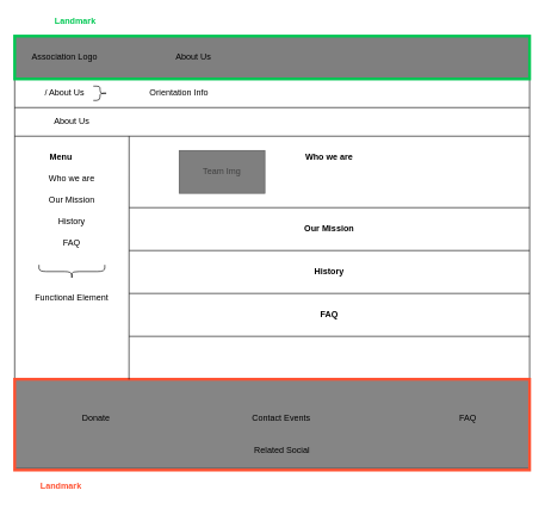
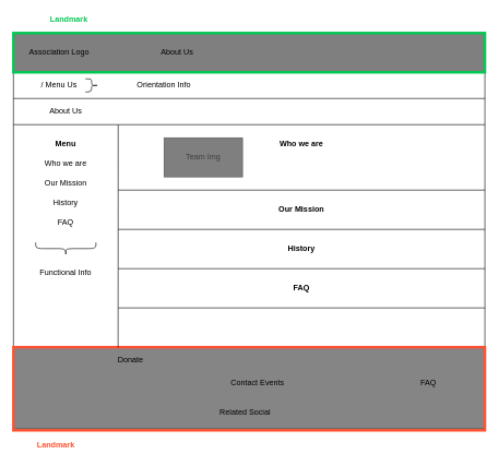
  <mxCell id="0" />
  <mxCell id="1" parent="0" />
  <mxCell id="2" value="" style="rounded=0;whiteSpace=wrap;html=1;fillColor=#000000;gradientColor=none;opacity=50;" vertex="1" parent="1"><mxGeometry x="20" y="50" width="720" height="60" as="geometry" /></mxCell>
  <mxCell id="3" value="Association Logo" style="text;html=1;strokeColor=none;fillColor=none;align=center;verticalAlign=middle;whiteSpace=wrap;rounded=0;" vertex="1" parent="1"><mxGeometry x="25" y="70" width="130" height="20" as="geometry" /></mxCell>
  <mxCell id="4" value="About Us" style="text;html=1;strokeColor=none;fillColor=none;align=center;verticalAlign=middle;whiteSpace=wrap;rounded=0;" vertex="1" parent="1"><mxGeometry x="220" y="70" width="100" height="20" as="geometry" /></mxCell>
  <mxCell id="5" value="Landmark" style="text;html=1;strokeColor=none;fillColor=none;align=center;verticalAlign=middle;whiteSpace=wrap;rounded=0;fontColor=#00C853;fontStyle=1" vertex="1" parent="1"><mxGeometry x="40" y="20" width="130" height="20" as="geometry" /></mxCell>
  <mxCell id="6" value="" style="rounded=0;whiteSpace=wrap;html=1;fillColor=#858585;gradientColor=none;" vertex="1" parent="1"><mxGeometry x="20" y="530" width="720" height="125" as="geometry" /></mxCell>
- <mxCell id="7" value="Related Social" style="text;html=1;strokeColor=none;fillColor=none;align=center;verticalAlign=middle;whiteSpace=wrap;rounded=0;" vertex="1" parent="1"><mxGeometry x="329" y="620" width="130" height="20" as="geometry" /></mxCell>
+ <mxCell id="7" value="Related Social" style="text;html=1;strokeColor=none;fillColor=none;align=center;verticalAlign=middle;whiteSpace=wrap;rounded=0;" vertex="1" parent="1"><mxGeometry x="309" y="620" width="130" height="20" as="geometry" /></mxCell>
  <mxCell id="8" value="Contact Events" style="text;html=1;strokeColor=none;fillColor=none;align=center;verticalAlign=middle;whiteSpace=wrap;rounded=0;" vertex="1" parent="1"><mxGeometry x="328" y="575" width="130" height="20" as="geometry" /></mxCell>
  <mxCell id="9" value="FAQ" style="text;html=1;strokeColor=none;fillColor=none;align=center;verticalAlign=middle;whiteSpace=wrap;rounded=0;" vertex="1" parent="1"><mxGeometry x="589" y="575" width="130" height="20" as="geometry" /></mxCell>
- <mxCell id="10" value="Donate" style="text;html=1;strokeColor=none;fillColor=none;align=center;verticalAlign=middle;whiteSpace=wrap;rounded=0;" vertex="1" parent="1"><mxGeometry x="69" y="575" width="130" height="20" as="geometry" /></mxCell>
+ <mxCell id="10" value="Donate" style="text;html=1;strokeColor=none;fillColor=none;align=center;verticalAlign=middle;whiteSpace=wrap;rounded=0;" vertex="1" parent="1"><mxGeometry x="134" y="540" width="130" height="20" as="geometry" /></mxCell>
  <mxCell id="11" value="" style="endArrow=none;html=1;entryX=0;entryY=1;entryDx=0;entryDy=0;exitX=0;exitY=0;exitDx=0;exitDy=0;" edge="1" parent="1" source="6" target="2"><mxGeometry width="50" height="50" relative="1" as="geometry"><mxPoint x="20" y="290" as="sourcePoint" /><mxPoint x="80" y="150" as="targetPoint" /></mxGeometry></mxCell>
  <mxCell id="12" value="" style="endArrow=none;html=1;entryX=0;entryY=1;entryDx=0;entryDy=0;exitX=0;exitY=0;exitDx=0;exitDy=0;" edge="1" parent="1"><mxGeometry width="50" height="50" relative="1" as="geometry"><mxPoint x="740" y="530" as="sourcePoint" /><mxPoint x="740" y="110" as="targetPoint" /></mxGeometry></mxCell>
  <mxCell id="13" value="Landmark" style="text;html=1;strokeColor=none;fillColor=none;align=center;verticalAlign=middle;whiteSpace=wrap;rounded=0;fontColor=#FF5131;fontStyle=1" vertex="1" parent="1"><mxGeometry x="20" y="670" width="130" height="20" as="geometry" /></mxCell>
  <mxCell id="14" value="" style="rounded=0;whiteSpace=wrap;html=1;fillColor=none;strokeColor=#00c853;strokeWidth=4;" vertex="1" parent="1"><mxGeometry x="20" y="50" width="720" height="60" as="geometry" /></mxCell>
  <mxCell id="15" value="" style="rounded=0;whiteSpace=wrap;html=1;fillColor=none;strokeColor=#ff5131;strokeWidth=4;" vertex="1" parent="1"><mxGeometry x="20" y="530" width="720" height="127" as="geometry" /></mxCell>
  <mxCell id="16" value="" style="endArrow=none;html=1;fontColor=#FF5131;" edge="1" parent="1"><mxGeometry width="50" height="50" relative="1" as="geometry"><mxPoint x="20" y="150" as="sourcePoint" /><mxPoint x="740" y="150" as="targetPoint" /></mxGeometry></mxCell>
- <mxCell id="17" value="/ About Us" style="text;html=1;strokeColor=none;fillColor=none;align=center;verticalAlign=middle;whiteSpace=wrap;rounded=0;fontColor=#000000;opacity=50;" vertex="1" parent="1"><mxGeometry x="40" y="120" width="100" height="20" as="geometry" /></mxCell>
+ <mxCell id="17" value="/ Menu Us" style="text;html=1;strokeColor=none;fillColor=none;align=center;verticalAlign=middle;whiteSpace=wrap;rounded=0;fontColor=#000000;opacity=50;" vertex="1" parent="1"><mxGeometry x="40" y="120" width="100" height="20" as="geometry" /></mxCell>
  <mxCell id="18" value="About Us" style="text;html=1;strokeColor=none;fillColor=none;align=center;verticalAlign=middle;whiteSpace=wrap;rounded=0;fontColor=#000000;opacity=50;" vertex="1" parent="1"><mxGeometry x="20" y="160" width="160" height="20" as="geometry" /></mxCell>
  <mxCell id="19" value="" style="shape=curlyBracket;whiteSpace=wrap;html=1;rounded=1;strokeColor=#000000;strokeWidth=1;fillColor=#000000;gradientColor=none;fontColor=#000000;rotation=-180;size=0.533;" vertex="1" parent="1"><mxGeometry x="130" y="120" width="20" height="20" as="geometry" /></mxCell>
  <mxCell id="20" value="Orientation Info" style="text;html=1;strokeColor=none;fillColor=none;align=center;verticalAlign=middle;whiteSpace=wrap;rounded=0;fontColor=#000000;opacity=50;" vertex="1" parent="1"><mxGeometry x="180" y="120" width="140" height="20" as="geometry" /></mxCell>
  <mxCell id="21" value="" style="endArrow=none;html=1;fontColor=#FF5131;" edge="1" parent="1"><mxGeometry width="50" height="50" relative="1" as="geometry"><mxPoint x="20" y="190" as="sourcePoint" /><mxPoint x="740" y="190" as="targetPoint" /></mxGeometry></mxCell>
- <mxCell id="22" value="Menu" style="text;html=1;strokeColor=none;fillColor=none;align=center;verticalAlign=middle;whiteSpace=wrap;rounded=0;fontColor=#000000;opacity=50;fontStyle=1" vertex="1" parent="1"><mxGeometry x="5" y="210" width="160" height="20" as="geometry" /></mxCell>
+ <mxCell id="22" value="Menu" style="text;html=1;strokeColor=none;fillColor=none;align=center;verticalAlign=middle;whiteSpace=wrap;rounded=0;fontColor=#000000;opacity=50;fontStyle=1" vertex="1" parent="1"><mxGeometry x="20" y="210" width="160" height="20" as="geometry" /></mxCell>
  <mxCell id="23" value="" style="endArrow=none;html=1;fontColor=#000000;exitX=0.222;exitY=0.003;exitDx=0;exitDy=0;exitPerimeter=0;" edge="1" parent="1" source="15"><mxGeometry width="50" height="50" relative="1" as="geometry"><mxPoint x="180" y="370" as="sourcePoint" /><mxPoint x="180" y="190" as="targetPoint" /></mxGeometry></mxCell>
  <mxCell id="24" value="&lt;span style=&quot;font-weight: normal&quot;&gt;Who we are&lt;/span&gt;" style="text;html=1;strokeColor=none;fillColor=none;align=center;verticalAlign=middle;whiteSpace=wrap;rounded=0;fontColor=#000000;opacity=50;fontStyle=1" vertex="1" parent="1"><mxGeometry x="20" y="240" width="160" height="20" as="geometry" /></mxCell>
  <mxCell id="25" value="&lt;span style=&quot;font-weight: normal&quot;&gt;Our Mission&lt;/span&gt;" style="text;html=1;strokeColor=none;fillColor=none;align=center;verticalAlign=middle;whiteSpace=wrap;rounded=0;fontColor=#000000;opacity=50;fontStyle=1" vertex="1" parent="1"><mxGeometry x="20" y="270" width="160" height="20" as="geometry" /></mxCell>
  <mxCell id="26" value="&lt;span style=&quot;font-weight: normal&quot;&gt;History&lt;/span&gt;" style="text;html=1;strokeColor=none;fillColor=none;align=center;verticalAlign=middle;whiteSpace=wrap;rounded=0;fontColor=#000000;opacity=50;fontStyle=1" vertex="1" parent="1"><mxGeometry x="20" y="300" width="160" height="20" as="geometry" /></mxCell>
  <mxCell id="27" value="&lt;span style=&quot;font-weight: normal&quot;&gt;FAQ&lt;/span&gt;" style="text;html=1;strokeColor=none;fillColor=none;align=center;verticalAlign=middle;whiteSpace=wrap;rounded=0;fontColor=#000000;opacity=50;fontStyle=1" vertex="1" parent="1"><mxGeometry x="20" y="330" width="160" height="20" as="geometry" /></mxCell>
  <mxCell id="28" value="Who we are" style="text;html=1;strokeColor=none;fillColor=none;align=center;verticalAlign=middle;whiteSpace=wrap;rounded=0;fontColor=#000000;opacity=50;fontStyle=1" vertex="1" parent="1"><mxGeometry x="180" y="210" width="560" height="20" as="geometry" /></mxCell>
  <mxCell id="29" value="" style="endArrow=none;html=1;fontColor=#FF5131;" edge="1" parent="1"><mxGeometry width="50" height="50" relative="1" as="geometry"><mxPoint x="180" y="290" as="sourcePoint" /><mxPoint x="740" y="290" as="targetPoint" /></mxGeometry></mxCell>
  <mxCell id="30" value="Team Img" style="rounded=0;whiteSpace=wrap;html=1;strokeColor=#000000;strokeWidth=1;fillColor=#000000;gradientColor=none;fontColor=#000000;textOpacity=50;opacity=50;" vertex="1" parent="1"><mxGeometry x="250" y="210" width="120" height="60" as="geometry" /></mxCell>
  <mxCell id="31" value="Our Mission" style="text;html=1;strokeColor=none;fillColor=none;align=center;verticalAlign=middle;whiteSpace=wrap;rounded=0;fontColor=#000000;opacity=50;fontStyle=1" vertex="1" parent="1"><mxGeometry x="180" y="310" width="560" height="20" as="geometry" /></mxCell>
  <mxCell id="32" value="" style="endArrow=none;html=1;fontColor=#FF5131;" edge="1" parent="1"><mxGeometry width="50" height="50" relative="1" as="geometry"><mxPoint x="180" y="350" as="sourcePoint" /><mxPoint x="740" y="350" as="targetPoint" /></mxGeometry></mxCell>
  <mxCell id="33" value="History" style="text;html=1;strokeColor=none;fillColor=none;align=center;verticalAlign=middle;whiteSpace=wrap;rounded=0;fontColor=#000000;opacity=50;fontStyle=1" vertex="1" parent="1"><mxGeometry x="180" y="370" width="560" height="20" as="geometry" /></mxCell>
  <mxCell id="34" value="" style="endArrow=none;html=1;fontColor=#FF5131;" edge="1" parent="1"><mxGeometry width="50" height="50" relative="1" as="geometry"><mxPoint x="180" y="410" as="sourcePoint" /><mxPoint x="740" y="410" as="targetPoint" /></mxGeometry></mxCell>
  <mxCell id="35" value="FAQ" style="text;html=1;strokeColor=none;fillColor=none;align=center;verticalAlign=middle;whiteSpace=wrap;rounded=0;fontColor=#000000;opacity=50;fontStyle=1" vertex="1" parent="1"><mxGeometry x="180" y="430" width="560" height="20" as="geometry" /></mxCell>
  <mxCell id="36" value="" style="endArrow=none;html=1;fontColor=#FF5131;" edge="1" parent="1"><mxGeometry width="50" height="50" relative="1" as="geometry"><mxPoint x="180" y="470" as="sourcePoint" /><mxPoint x="740" y="470" as="targetPoint" /></mxGeometry></mxCell>
  <mxCell id="37" value="" style="shape=curlyBracket;whiteSpace=wrap;html=1;rounded=1;strokeColor=#000000;strokeWidth=1;fillColor=#000000;gradientColor=none;fontColor=#000000;rotation=-90;size=0.533;" vertex="1" parent="1"><mxGeometry x="90" y="334" width="20" height="92" as="geometry" /></mxCell>
- <mxCell id="38" value="Functional Element" style="text;html=1;strokeColor=none;fillColor=none;align=center;verticalAlign=middle;whiteSpace=wrap;rounded=0;fontColor=#000000;opacity=50;" vertex="1" parent="1"><mxGeometry x="20" y="406" width="160" height="20" as="geometry" /></mxCell>
+ <mxCell id="38" value="Functional Info" style="text;html=1;strokeColor=none;fillColor=none;align=center;verticalAlign=middle;whiteSpace=wrap;rounded=0;fontColor=#000000;opacity=50;" vertex="1" parent="1"><mxGeometry x="20" y="406" width="160" height="20" as="geometry" /></mxCell>
